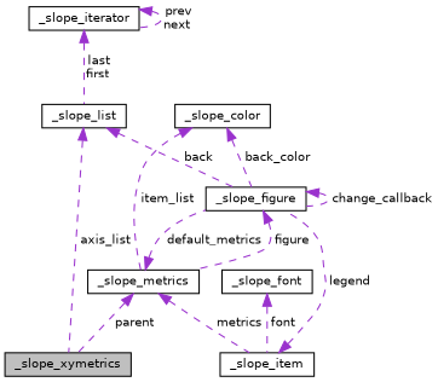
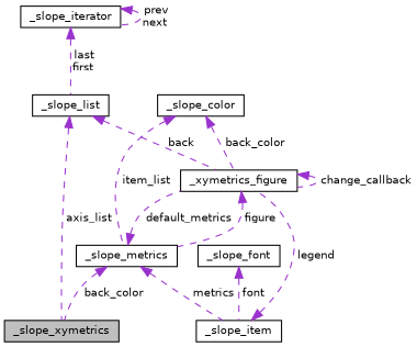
  digraph {
    node [color=black fillcolor=white fontname=Helvetica fontsize=10 shape=record style=filled]
    edge [color=darkorchid3 dir=back fontname=Helvetica fontsize=10 labelfontname=Helvetica labelfontsize=10 style=dashed]
    n1 [fillcolor=grey75 fontcolor=black height=0.2 label=_slope_xymetrics width=0.4]
    n2 [height=0.2 label=_slope_list width=0.4]
-   n3 [height=0.2 label=_slope_figure width=0.4]
+   n3 [height=0.2 label=_xymetrics_figure width=0.4]
    n4 [height=0.2 label=_slope_metrics width=0.4]
    n5 [height=0.2 label=_slope_item width=0.4]
    n6 [height=0.2 label=_slope_iterator width=0.4]
    n7 [height=0.2 label=_slope_font width=0.4]
    n8 [height=0.2 label=_slope_color width=0.4]
    n2 -> n1 [label=" axis_list"]
    n2 -> n3 [label=" back"]
    n3 -> n3 [label=" change_callback"]
    n3 -> n4 [label=" figure"]
-   n4 -> n1 [label=" parent"]
+   n4 -> n1 [label=" back_color"]
    n4 -> n3 [label=" default_metrics"]
    n4 -> n5 [label=" metrics"]
    n5 -> n3 [label=" legend"]
    n6 -> n2 [label=" last\nfirst"]
    n6 -> n6 [label=" prev\nnext"]
    n7 -> n5 [label=" font"]
    n8 -> n3 [label=" back_color"]
    n8 -> n4 [label=" item_list"]
  }
